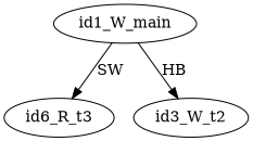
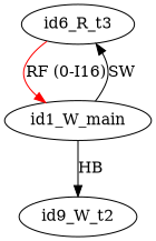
  digraph {
    rankdir=TB
    splines=true
    edge [color=black]
    n1 [label=id6_R_t3]
    id1_W_main
-   id3_W_t2
+   id3_W_t2 [label=id9_W_t2]
+   n1 -> id1_W_main [color=red label="RF (0-I16)"]
    id1_W_main -> n1 [label=SW]
    id1_W_main -> id3_W_t2 [label=HB]
  }
